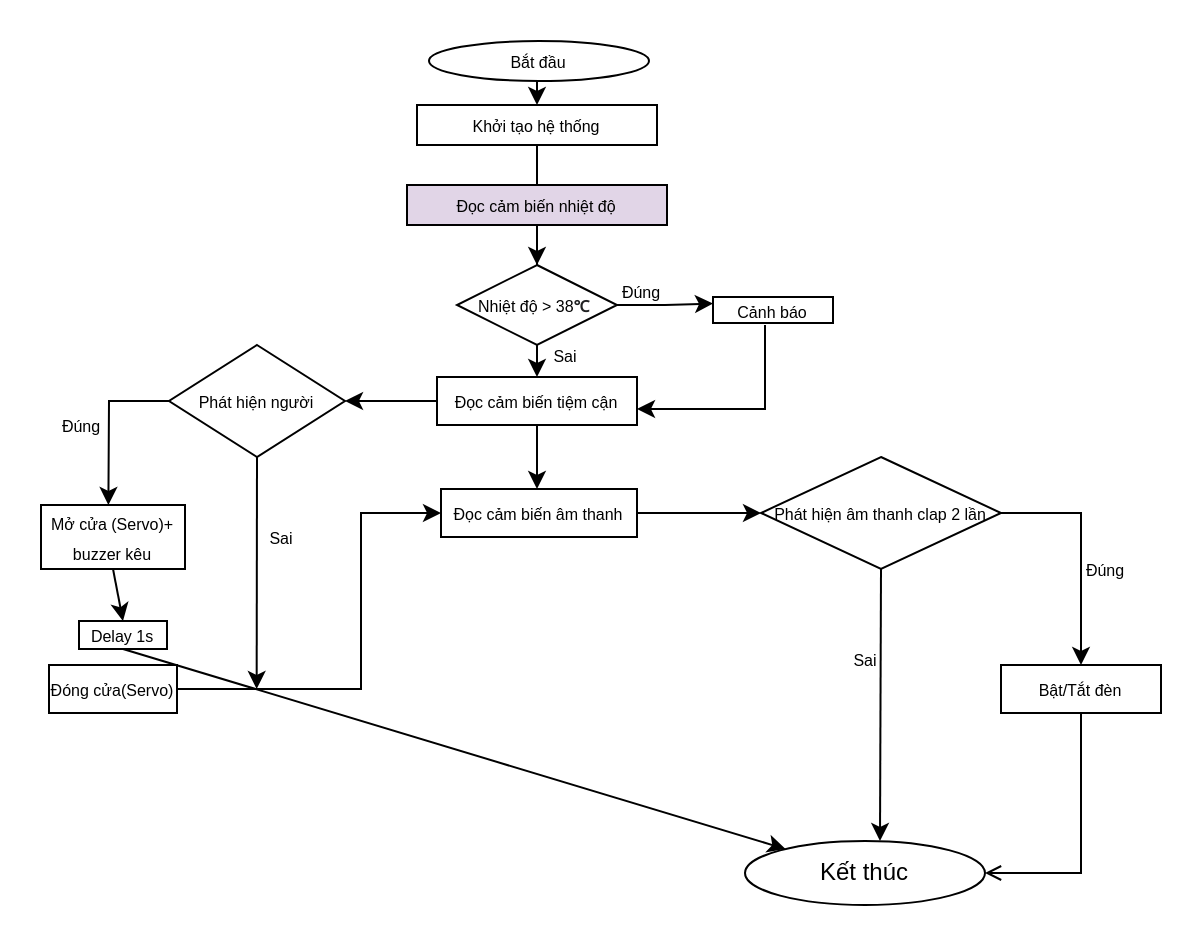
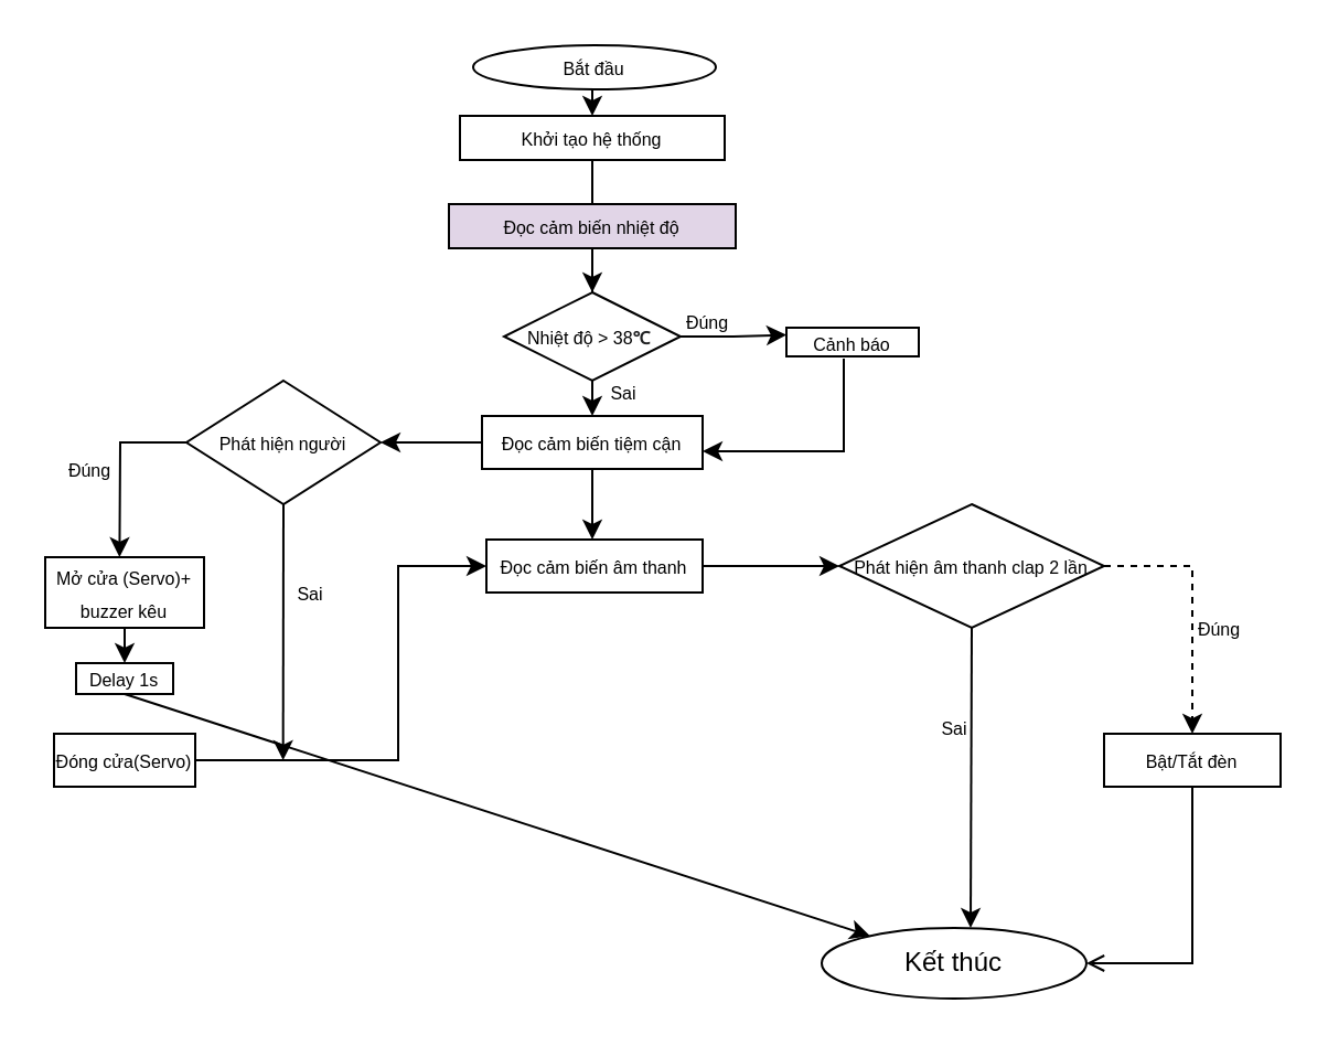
  <mxCell id="0" />
  <mxCell id="1" parent="0" />
  <mxCell id="2" style="edgeStyle=orthogonalEdgeStyle;rounded=0;orthogonalLoop=1;jettySize=auto;html=1;exitX=0.5;exitY=1;exitDx=0;exitDy=0;entryX=0.5;entryY=0;entryDx=0;entryDy=0;endArrow=none;" parent="1" source="3" target="7" edge="1"><mxGeometry relative="1" as="geometry"><mxPoint x="268" y="92" as="targetPoint" /><Array as="points" /></mxGeometry></mxCell>
  <mxCell id="3" value="&lt;font style=&quot;font-size: 8px;&quot;&gt;Khởi tạo hệ thống&lt;/font&gt;" style="rounded=0;whiteSpace=wrap;html=1;" parent="1" vertex="1"><mxGeometry x="208" y="52" width="120" height="20" as="geometry" /></mxCell>
  <mxCell id="4" style="edgeStyle=orthogonalEdgeStyle;rounded=0;orthogonalLoop=1;jettySize=auto;html=1;exitX=0.5;exitY=1;exitDx=0;exitDy=0;entryX=0.5;entryY=0;entryDx=0;entryDy=0;" parent="1" source="5" target="3" edge="1"><mxGeometry relative="1" as="geometry" /></mxCell>
  <mxCell id="5" value="&lt;font style=&quot;font-size: 8px;&quot;&gt;Bắt đầu&lt;/font&gt;" style="ellipse;whiteSpace=wrap;html=1;" parent="1" vertex="1"><mxGeometry x="214" y="20" width="110" height="20" as="geometry" /></mxCell>
  <mxCell id="6" value="" style="edgeStyle=orthogonalEdgeStyle;rounded=0;orthogonalLoop=1;jettySize=auto;html=1;" parent="1" source="7" target="9" edge="1"><mxGeometry relative="1" as="geometry" /></mxCell>
  <mxCell id="7" value="&lt;font style=&quot;font-size: 8px;&quot;&gt;Đọc cảm biến nhiệt độ&lt;/font&gt;" style="rounded=0;whiteSpace=wrap;html=1;fillColor=#e1d5e7;" parent="1" vertex="1"><mxGeometry x="203" y="92" width="130" height="20" as="geometry" /></mxCell>
  <mxCell id="8" style="edgeStyle=orthogonalEdgeStyle;rounded=0;orthogonalLoop=1;jettySize=auto;html=1;entryX=0;entryY=0.25;entryDx=0;entryDy=0;" parent="1" source="9" target="10" edge="1"><mxGeometry relative="1" as="geometry" /></mxCell>
  <mxCell id="9" value="&lt;font face=&quot;Helvetica&quot; style=&quot;font-size: 8px;&quot;&gt;Nhiệt độ &amp;gt; 38&lt;/font&gt;&lt;b style=&quot;color: rgb(32, 33, 34); font-family: sans-serif; text-align: start;&quot;&gt;&lt;font style=&quot;font-size: 8px;&quot;&gt;℃&lt;/font&gt;&lt;/b&gt;&lt;font face=&quot;Helvetica&quot; style=&quot;font-size: 8px;&quot;&gt;&amp;nbsp;&lt;/font&gt;" style="rhombus;whiteSpace=wrap;html=1;" parent="1" vertex="1"><mxGeometry x="228" y="132" width="80" height="40" as="geometry" /></mxCell>
  <mxCell id="10" value="&lt;font style=&quot;font-size: 8px;&quot;&gt;Cảnh báo&lt;/font&gt;" style="rounded=0;whiteSpace=wrap;html=1;" parent="1" vertex="1"><mxGeometry x="356" y="148" width="60" height="13" as="geometry" /></mxCell>
  <mxCell id="11" value="&lt;font style=&quot;font-size: 8px;&quot;&gt;Đúng&lt;/font&gt;" style="text;html=1;align=center;verticalAlign=middle;resizable=0;points=[];autosize=1;strokeColor=none;fillColor=none;" parent="1" vertex="1"><mxGeometry x="300" y="129" width="40" height="32" as="geometry" /></mxCell>
  <mxCell id="12" value="" style="edgeStyle=orthogonalEdgeStyle;rounded=0;orthogonalLoop=1;jettySize=auto;html=1;" parent="1" source="14" target="16" edge="1"><mxGeometry relative="1" as="geometry" /></mxCell>
  <mxCell id="13" value="" style="edgeStyle=orthogonalEdgeStyle;rounded=0;orthogonalLoop=1;jettySize=auto;html=1;" parent="1" source="14" target="19" edge="1"><mxGeometry relative="1" as="geometry"><Array as="points"><mxPoint x="268" y="244" /><mxPoint x="268" y="244" /></Array></mxGeometry></mxCell>
  <mxCell id="14" value="&lt;font style=&quot;font-size: 8px;&quot;&gt;Đọc cảm biến tiệm cận&lt;/font&gt;" style="rounded=0;whiteSpace=wrap;html=1;" parent="1" vertex="1"><mxGeometry x="218" y="188" width="100" height="24" as="geometry" /></mxCell>
  <mxCell id="15" value="" style="endArrow=classic;html=1;rounded=0;exitX=0.5;exitY=1;exitDx=0;exitDy=0;" parent="1" edge="1"><mxGeometry width="50" height="50" relative="1" as="geometry"><mxPoint x="382" y="162" as="sourcePoint" /><mxPoint x="318" y="204" as="targetPoint" /><Array as="points"><mxPoint x="382" y="204" /></Array></mxGeometry></mxCell>
  <mxCell id="16" value="&lt;font style=&quot;font-size: 8px;&quot;&gt;Phát hiện người&lt;/font&gt;" style="rhombus;whiteSpace=wrap;html=1;" parent="1" vertex="1"><mxGeometry x="84" y="172" width="88" height="56" as="geometry" /></mxCell>
  <mxCell id="17" value="&lt;font style=&quot;font-size: 8px;&quot;&gt;Sai&lt;/font&gt;" style="text;html=1;align=center;verticalAlign=middle;resizable=0;points=[];autosize=1;strokeColor=none;fillColor=none;" parent="1" vertex="1"><mxGeometry x="266" y="161" width="32" height="32" as="geometry" /></mxCell>
  <mxCell id="18" value="" style="edgeStyle=orthogonalEdgeStyle;rounded=0;orthogonalLoop=1;jettySize=auto;html=1;" parent="1" source="19" target="23" edge="1"><mxGeometry relative="1" as="geometry" /></mxCell>
  <mxCell id="19" value="&lt;font style=&quot;font-size: 8px;&quot;&gt;Đọc cảm biến âm thanh&lt;/font&gt;" style="rounded=0;whiteSpace=wrap;html=1;" parent="1" vertex="1"><mxGeometry x="220" y="244" width="98" height="24" as="geometry" /></mxCell>
  <mxCell id="20" value="&lt;font style=&quot;font-size: 8px;&quot;&gt;Đúng&lt;/font&gt;" style="text;html=1;align=center;verticalAlign=middle;resizable=0;points=[];autosize=1;strokeColor=none;fillColor=none;" parent="1" vertex="1"><mxGeometry x="20" y="196" width="40" height="32" as="geometry" /></mxCell>
  <mxCell id="21" value="&lt;font style=&quot;font-size: 8px;&quot;&gt;Sai&lt;/font&gt;" style="text;html=1;align=center;verticalAlign=middle;resizable=0;points=[];autosize=1;strokeColor=none;fillColor=none;" parent="1" vertex="1"><mxGeometry x="124" y="252" width="32" height="32" as="geometry" /></mxCell>
  <mxCell id="22" value="&lt;span style=&quot;font-size: 8px;&quot;&gt;Mở cửa (Servo)+ buzzer kêu&lt;/span&gt;" style="rounded=0;whiteSpace=wrap;html=1;" parent="1" vertex="1"><mxGeometry x="20" y="252" width="72" height="32" as="geometry" /></mxCell>
  <mxCell id="23" value="&lt;font style=&quot;font-size: 8px;&quot;&gt;Phát hiện âm thanh clap 2 lần&lt;/font&gt;" style="rhombus;whiteSpace=wrap;html=1;" parent="1" vertex="1"><mxGeometry x="380" y="228" width="120" height="56" as="geometry" /></mxCell>
  <mxCell id="24" value="&lt;font style=&quot;font-size: 8px;&quot;&gt;Bật/Tắt đèn&lt;/font&gt;" style="rounded=0;whiteSpace=wrap;html=1;" parent="1" vertex="1"><mxGeometry x="500" y="332" width="80" height="24" as="geometry" /></mxCell>
- <mxCell id="25" value="&lt;font style=&quot;font-size: 8px;&quot;&gt;Delay 1s&lt;/font&gt;" style="rounded=0;whiteSpace=wrap;html=1;" parent="1" vertex="1"><mxGeometry x="39" y="310" width="44" height="14" as="geometry" /></mxCell>
+ <mxCell id="25" value="&lt;font style=&quot;font-size: 8px;&quot;&gt;Delay 1s&lt;/font&gt;" style="rounded=0;whiteSpace=wrap;html=1;" parent="1" vertex="1"><mxGeometry x="34" y="300" width="44" height="14" as="geometry" /></mxCell>
  <mxCell id="26" value="&lt;font style=&quot;font-size: 8px;&quot;&gt;Đóng cửa(Servo)&lt;/font&gt;" style="rounded=0;whiteSpace=wrap;html=1;" parent="1" vertex="1"><mxGeometry x="24" y="332" width="64" height="24" as="geometry" /></mxCell>
  <mxCell id="27" value="" style="endArrow=classic;html=1;rounded=0;entryX=0.468;entryY=-0.054;entryDx=0;entryDy=0;entryPerimeter=0;exitX=0;exitY=0.5;exitDx=0;exitDy=0;" parent="1" source="16" edge="1"><mxGeometry width="50" height="50" relative="1" as="geometry"><mxPoint x="84" y="201.73" as="sourcePoint" /><mxPoint x="53.696" y="252.002" as="targetPoint" /><Array as="points"><mxPoint x="54" y="200" /></Array></mxGeometry></mxCell>
  <mxCell id="28" value="" style="endArrow=classic;html=1;rounded=0;exitX=1;exitY=0.5;exitDx=0;exitDy=0;entryX=0;entryY=0.5;entryDx=0;entryDy=0;" parent="1" source="26" target="19" edge="1"><mxGeometry width="50" height="50" relative="1" as="geometry"><mxPoint x="148" y="310" as="sourcePoint" /><mxPoint x="198" y="260" as="targetPoint" /><Array as="points"><mxPoint x="180" y="344" /><mxPoint x="180" y="256" /></Array></mxGeometry></mxCell>
  <mxCell id="29" value="" style="endArrow=classic;html=1;rounded=0;exitX=0.5;exitY=1;exitDx=0;exitDy=0;" parent="1" source="16" edge="1"><mxGeometry width="50" height="50" relative="1" as="geometry"><mxPoint x="127.83" y="232" as="sourcePoint" /><mxPoint x="127.83" y="344" as="targetPoint" /></mxGeometry></mxCell>
- <mxCell id="30" value="" style="endArrow=classic;html=1;rounded=0;entryX=0.5;entryY=0;entryDx=0;entryDy=0;exitX=1;exitY=0.5;exitDx=0;exitDy=0;" parent="1" source="23" target="24" edge="1"><mxGeometry width="50" height="50" relative="1" as="geometry"><mxPoint x="524" y="284" as="sourcePoint" /><mxPoint x="198" y="292" as="targetPoint" /><Array as="points"><mxPoint x="540" y="256" /></Array></mxGeometry></mxCell>
+ <mxCell id="30" value="" style="endArrow=classic;html=1;rounded=0;entryX=0.5;entryY=0;entryDx=0;entryDy=0;exitX=1;exitY=0.5;exitDx=0;exitDy=0;dashed=1;" parent="1" source="23" target="24" edge="1"><mxGeometry width="50" height="50" relative="1" as="geometry"><mxPoint x="524" y="284" as="sourcePoint" /><mxPoint x="198" y="292" as="targetPoint" /><Array as="points"><mxPoint x="540" y="256" /></Array></mxGeometry></mxCell>
  <mxCell id="31" value="&lt;font style=&quot;font-size: 8px;&quot;&gt;Đúng&lt;/font&gt;" style="text;html=1;align=center;verticalAlign=middle;resizable=0;points=[];autosize=1;strokeColor=none;fillColor=none;" parent="1" vertex="1"><mxGeometry x="532" y="268" width="40" height="32" as="geometry" /></mxCell>
  <mxCell id="32" value="Kết thúc" style="ellipse;whiteSpace=wrap;html=1;" parent="1" vertex="1"><mxGeometry x="372" y="420" width="120" height="32" as="geometry" /></mxCell>
  <mxCell id="33" value="" style="endArrow=classic;html=1;rounded=0;exitX=0.5;exitY=1;exitDx=0;exitDy=0;" parent="1" source="23" edge="1"><mxGeometry width="50" height="50" relative="1" as="geometry"><mxPoint x="440.5" y="287" as="sourcePoint" /><mxPoint x="439.5" y="420" as="targetPoint" /></mxGeometry></mxCell>
  <mxCell id="34" value="" style="endArrow=open;html=1;rounded=0;exitX=0.5;exitY=1;exitDx=0;exitDy=0;entryX=1;entryY=0.5;entryDx=0;entryDy=0;" parent="1" source="24" target="32" edge="1"><mxGeometry width="50" height="50" relative="1" as="geometry"><mxPoint x="548" y="446" as="sourcePoint" /><mxPoint x="598" y="396" as="targetPoint" /><Array as="points"><mxPoint x="540" y="436" /></Array></mxGeometry></mxCell>
  <mxCell id="35" value="&lt;font style=&quot;font-size: 8px;&quot;&gt;Sai&lt;/font&gt;" style="text;html=1;align=center;verticalAlign=middle;resizable=0;points=[];autosize=1;strokeColor=none;fillColor=none;" parent="1" vertex="1"><mxGeometry x="416" y="313" width="32" height="32" as="geometry" /></mxCell>
  <mxCell id="36" value="" style="endArrow=classic;html=1;rounded=0;exitX=0.5;exitY=1;exitDx=0;exitDy=0;entryX=0.5;entryY=0;entryDx=0;entryDy=0;" parent="1" source="9" target="14" edge="1"><mxGeometry width="50" height="50" relative="1" as="geometry"><mxPoint x="272" y="148" as="sourcePoint" /><mxPoint x="266" y="188" as="targetPoint" /><Array as="points"><mxPoint x="268" y="180" /></Array></mxGeometry></mxCell>
  <mxCell id="37" value="" style="endArrow=classic;html=1;rounded=0;exitX=0.5;exitY=1;exitDx=0;exitDy=0;entryX=0.5;entryY=0;entryDx=0;entryDy=0;" parent="1" source="22" target="25" edge="1"><mxGeometry width="50" height="50" relative="1" as="geometry"><mxPoint x="188" y="294" as="sourcePoint" /><mxPoint x="238" y="244" as="targetPoint" /></mxGeometry></mxCell>
  <mxCell id="38" value="" style="endArrow=classic;html=1;rounded=0;exitX=0.5;exitY=1;exitDx=0;exitDy=0;" parent="1" source="25" target="32" edge="1"><mxGeometry width="50" height="50" relative="1" as="geometry"><mxPoint x="188" y="294" as="sourcePoint" /><mxPoint x="238" y="244" as="targetPoint" /></mxGeometry></mxCell>
